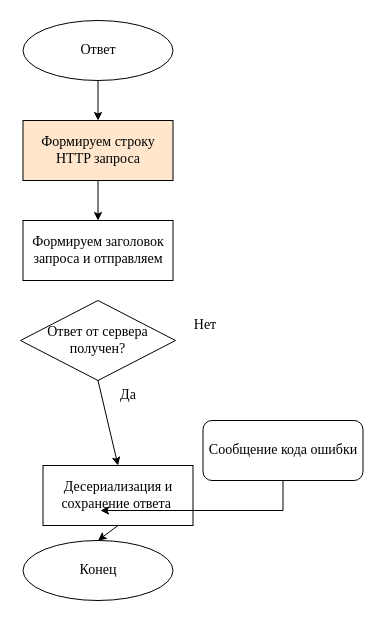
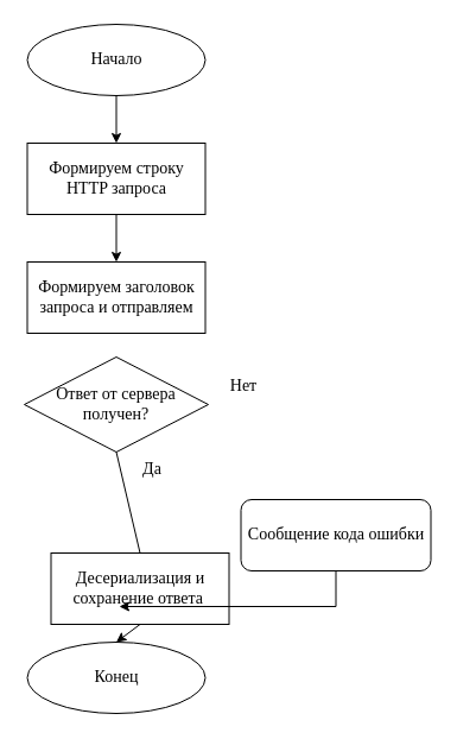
  <mxCell id="0" />
  <mxCell id="1" parent="0" />
- <mxCell id="2" value="&lt;font style=&quot;font-size: 14px;&quot; face=&quot;Times New Roman&quot;&gt;Ответ&lt;/font&gt;" style="ellipse;whiteSpace=wrap;html=1;" vertex="1" parent="1"><mxGeometry x="22.5" y="20" width="150" height="60" as="geometry" /></mxCell>
+ <mxCell id="2" value="&lt;font style=&quot;font-size: 14px;&quot; face=&quot;Times New Roman&quot;&gt;Начало&lt;/font&gt;" style="ellipse;whiteSpace=wrap;html=1;" vertex="1" parent="1"><mxGeometry x="22.5" y="20" width="150" height="60" as="geometry" /></mxCell>
  <mxCell id="3" value="" style="endArrow=classic;html=1;rounded=0;fontFamily=Times New Roman;fontSize=14;exitX=0.5;exitY=1;exitDx=0;exitDy=0;entryX=0.5;entryY=0;entryDx=0;entryDy=0;" edge="1" parent="1" source="2" target="4"><mxGeometry width="50" height="50" relative="1" as="geometry"><mxPoint x="82.5" y="160" as="sourcePoint" /><mxPoint x="97.5" y="140" as="targetPoint" /></mxGeometry></mxCell>
- <mxCell id="4" value="Формируем строку HTTP запроса" style="rounded=0;whiteSpace=wrap;html=1;fontFamily=Times New Roman;fontSize=14;fillColor=#ffe6cc;" vertex="1" parent="1"><mxGeometry x="22.5" y="120" width="150" height="60" as="geometry" /></mxCell>
+ <mxCell id="4" value="Формируем строку HTTP запроса" style="rounded=0;whiteSpace=wrap;html=1;fontFamily=Times New Roman;fontSize=14;" vertex="1" parent="1"><mxGeometry x="22.5" y="120" width="150" height="60" as="geometry" /></mxCell>
  <mxCell id="5" value="" style="endArrow=classic;html=1;rounded=0;fontFamily=Times New Roman;fontSize=14;exitX=0.5;exitY=1;exitDx=0;exitDy=0;" edge="1" parent="1" source="4"><mxGeometry width="50" height="50" relative="1" as="geometry"><mxPoint x="82.5" y="250" as="sourcePoint" /><mxPoint x="97.5" y="220" as="targetPoint" /></mxGeometry></mxCell>
  <mxCell id="6" value="Формируем заголовок запроса и отправляем" style="rounded=0;whiteSpace=wrap;html=1;fontFamily=Times New Roman;fontSize=14;" vertex="1" parent="1"><mxGeometry x="22.5" y="220" width="150" height="60" as="geometry" /></mxCell>
  <mxCell id="7" value="Ответ от сервера получен?" style="rhombus;whiteSpace=wrap;html=1;fontFamily=Times New Roman;fontSize=14;" vertex="1" parent="1"><mxGeometry x="20" y="300" width="155" height="80" as="geometry" /></mxCell>
  <mxCell id="8" value="Сообщение кода ошибки" style="whiteSpace=wrap;html=1;fontFamily=Times New Roman;fontSize=14;rounded=1;" vertex="1" parent="1"><mxGeometry x="202.5" y="420" width="160" height="60" as="geometry" /></mxCell>
  <mxCell id="9" value="Нет" style="text;html=1;strokeColor=none;fillColor=none;align=center;verticalAlign=middle;whiteSpace=wrap;rounded=0;fontFamily=Times New Roman;fontSize=14;" vertex="1" parent="1"><mxGeometry x="175" y="310" width="60" height="30" as="geometry" /></mxCell>
  <mxCell id="10" value="Десериализация и сохранение ответа&amp;nbsp;" style="rounded=0;whiteSpace=wrap;html=1;fontFamily=Times New Roman;fontSize=14;" vertex="1" parent="1"><mxGeometry x="42.5" y="465" width="150" height="60" as="geometry" /></mxCell>
- <mxCell id="11" value="" style="endArrow=classic;html=1;rounded=0;fontFamily=Times New Roman;fontSize=14;exitX=0.5;exitY=1;exitDx=0;exitDy=0;entryX=0.5;entryY=0;entryDx=0;entryDy=0;" edge="1" parent="1" source="7" target="10"><mxGeometry width="50" height="50" relative="1" as="geometry"><mxPoint x="-17.5" y="430" as="sourcePoint" /><mxPoint x="32.5" y="380" as="targetPoint" /></mxGeometry></mxCell>
+ <mxCell id="11" value="" style="endArrow=none;html=1;rounded=0;fontFamily=Times New Roman;fontSize=14;exitX=0.5;exitY=1;exitDx=0;exitDy=0;entryX=0.5;entryY=0;entryDx=0;entryDy=0;" edge="1" parent="1" source="7" target="10"><mxGeometry width="50" height="50" relative="1" as="geometry"><mxPoint x="-17.5" y="430" as="sourcePoint" /><mxPoint x="32.5" y="380" as="targetPoint" /></mxGeometry></mxCell>
  <mxCell id="12" value="Да" style="text;html=1;strokeColor=none;fillColor=none;align=center;verticalAlign=middle;whiteSpace=wrap;rounded=0;fontFamily=Times New Roman;fontSize=14;" vertex="1" parent="1"><mxGeometry x="97.5" y="380" width="60" height="30" as="geometry" /></mxCell>
  <mxCell id="13" value="&lt;font style=&quot;font-size: 14px;&quot; face=&quot;Times New Roman&quot;&gt;Конец&lt;/font&gt;" style="ellipse;whiteSpace=wrap;html=1;" vertex="1" parent="1"><mxGeometry x="22.5" y="540" width="150" height="60" as="geometry" /></mxCell>
  <mxCell id="14" value="" style="endArrow=classic;html=1;rounded=0;fontFamily=Times New Roman;fontSize=14;exitX=0.5;exitY=1;exitDx=0;exitDy=0;entryX=0.5;entryY=0;entryDx=0;entryDy=0;" edge="1" parent="1" source="10" target="13"><mxGeometry width="50" height="50" relative="1" as="geometry"><mxPoint x="-47.5" y="560" as="sourcePoint" /><mxPoint x="2.5" y="510" as="targetPoint" /></mxGeometry></mxCell>
  <mxCell id="15" value="" style="endArrow=classic;html=1;rounded=0;fontFamily=Times New Roman;fontSize=14;exitX=0.5;exitY=1;exitDx=0;exitDy=0;" edge="1" parent="1" source="8"><mxGeometry width="50" height="50" relative="1" as="geometry"><mxPoint x="262.5" y="570" as="sourcePoint" /><mxPoint x="100" y="510" as="targetPoint" /><Array as="points"><mxPoint x="282.5" y="510" /></Array></mxGeometry></mxCell>
